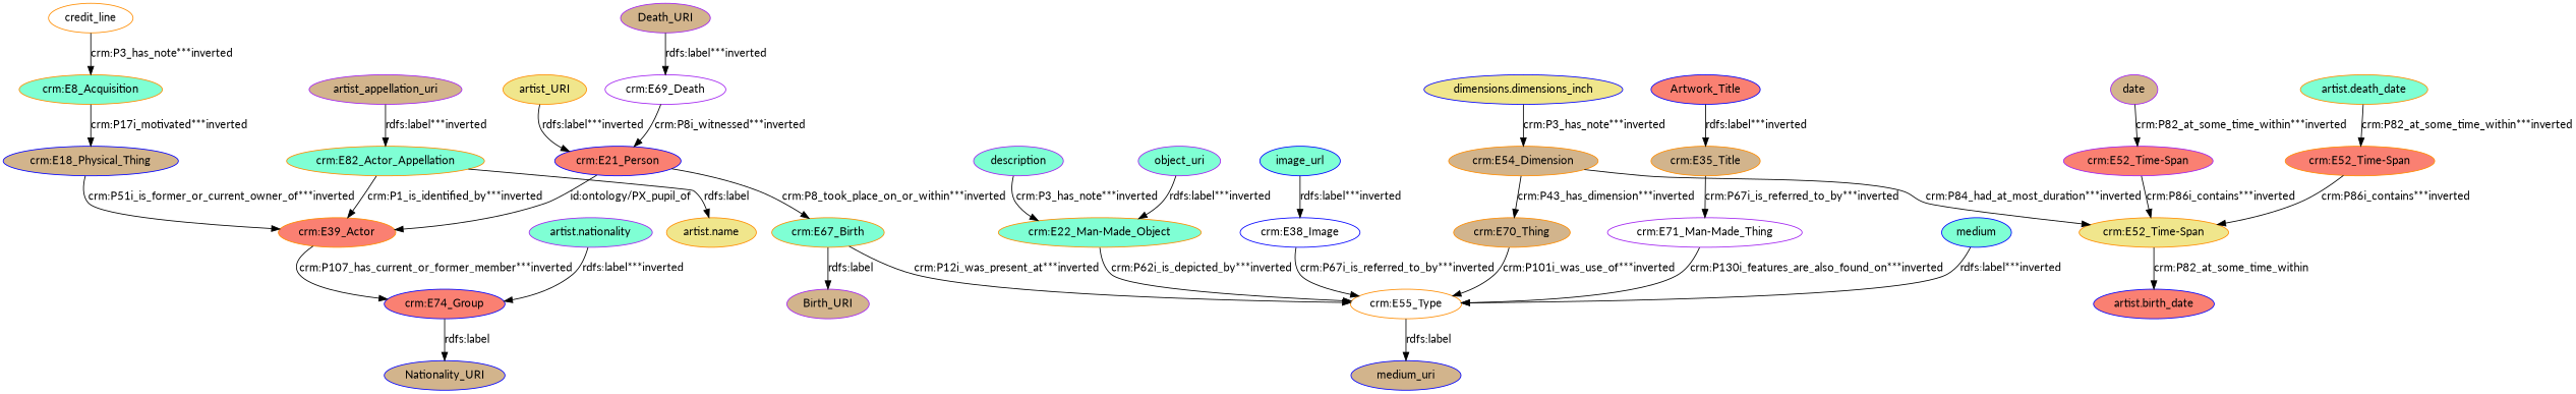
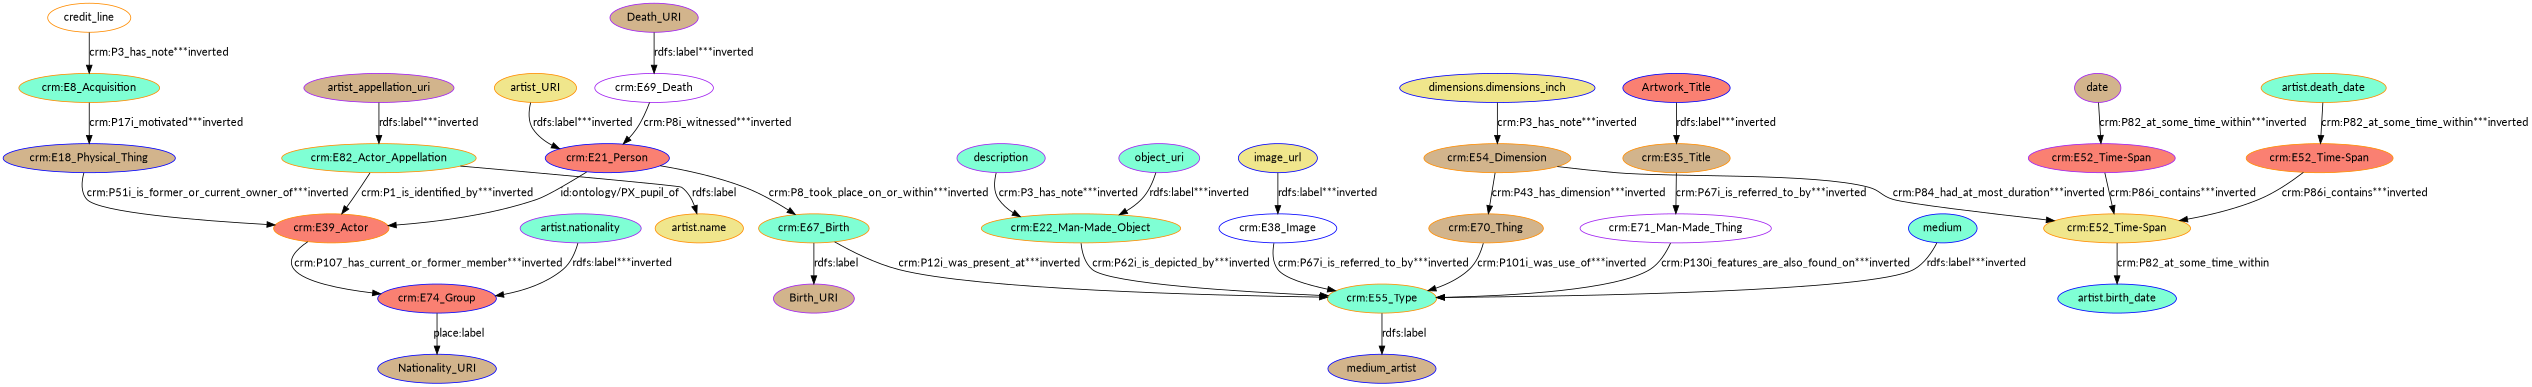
  digraph {
    fontname=Lato
    node [color=darkorange fillcolor=tan fontname=Lato style=filled type=attribute_name]
    edge [fontname=Lato type=st_property_uri]
    n1 [color=blue fillcolor=salmon label=Artwork_Title]
    n2 [label="crm:E35_Title" type=class_uri]
    n3 [color=purple fillcolor=white label="crm:E71_Man-Made_Thing" type=class_uri]
-   n4 [fillcolor=white label="crm:E55_Type" type=class_uri]
+   n4 [fillcolor=aquamarine label="crm:E55_Type" type=class_uri]
    n5 [color=purple label=Death_URI]
    n6 [color=purple fillcolor=white label="crm:E69_Death" type=class_uri]
    n7 [color=blue fillcolor=salmon label="crm:E21_Person" type=class_uri]
    n8 [fillcolor=salmon label="crm:E39_Actor" type=class_uri]
    n9 [fillcolor=aquamarine label="crm:E67_Birth" type=class_uri]
    n10 [fillcolor=aquamarine label="artist.death_date"]
    n11 [fillcolor=salmon label="crm:E52_Time-Span" type=class_uri]
    n12 [fillcolor=khaki label="crm:E52_Time-Span" type=class_uri]
-   n13 [color=blue fillcolor=salmon label="artist.birth_date"]
+   n13 [color=blue fillcolor=aquamarine label="artist.birth_date"]
    n14 [color=purple fillcolor=aquamarine label="artist.nationality"]
    n15 [color=blue fillcolor=salmon label="crm:E74_Group" type=class_uri]
    n16 [color=blue label=Nationality_URI]
    n17 [fillcolor=khaki label=artist_URI]
    n18 [color=purple label=Birth_URI]
    n19 [color=purple label=artist_appellation_uri]
    n20 [fillcolor=aquamarine label="crm:E82_Actor_Appellation" type=class_uri]
    n21 [fillcolor=khaki label="artist.name"]
    n22 [fillcolor=white label=credit_line]
    n23 [fillcolor=aquamarine label="crm:E8_Acquisition" type=class_uri]
    n24 [color=blue label="crm:E18_Physical_Thing" type=class_uri]
-   n25 [color=blue label=medium_uri]
+   n25 [color=blue label=medium_artist]
    n26 [fillcolor=aquamarine label="crm:E22_Man-Made_Object" type=class_uri]
    n27 [color=blue fillcolor=white label="crm:E38_Image" type=class_uri]
    n28 [color=purple fillcolor=salmon label="crm:E52_Time-Span" type=class_uri]
    n29 [label="crm:E54_Dimension" type=class_uri]
    n30 [label="crm:E70_Thing" type=class_uri]
    n31 [color=purple label=date]
    n32 [color=purple fillcolor=aquamarine label=description]
    n33 [color=blue fillcolor=khaki label="dimensions.dimensions_inch"]
-   n34 [color=blue fillcolor=aquamarine label=image_url]
+   n34 [color=blue fillcolor=khaki label=image_url]
    n35 [color=blue fillcolor=aquamarine label=medium]
    n36 [color=purple fillcolor=aquamarine label=object_uri]
    n1 -> n2 [label="rdfs:label***inverted"]
    n2 -> n3 [label="crm:P67i_is_referred_to_by***inverted" type=inherited]
    n3 -> n4 [label="crm:P130i_features_are_also_found_on***inverted" type=inherited]
    n4 -> n25 [label="rdfs:label"]
    n5 -> n6 [label="rdfs:label***inverted"]
    n6 -> n7 [label="crm:P8i_witnessed***inverted" type=inherited]
    n7 -> n8 [label="id:ontology/PX_pupil_of" type=direct_property_uri]
    n7 -> n9 [label="crm:P8_took_place_on_or_within***inverted" type=inherited]
    n8 -> n15 [label="crm:P107_has_current_or_former_member***inverted" type=direct_property_uri]
    n9 -> n4 [label="crm:P12i_was_present_at***inverted" type=inherited]
    n9 -> n18 [label="rdfs:label"]
    n10 -> n11 [label="crm:P82_at_some_time_within***inverted"]
    n11 -> n12 [label="crm:P86i_contains***inverted" type=direct_property_uri]
    n12 -> n13 [label="crm:P82_at_some_time_within"]
    n14 -> n15 [label="rdfs:label***inverted"]
-   n15 -> n16 [label="rdfs:label"]
+   n15 -> n16 [label="place:label"]
    n17 -> n7 [label="rdfs:label***inverted"]
    n19 -> n20 [label="rdfs:label***inverted"]
    n20 -> n8 [label="crm:P1_is_identified_by***inverted" type=inherited]
    n20 -> n21 [label="rdfs:label"]
    n22 -> n23 [label="crm:P3_has_note***inverted"]
    n23 -> n24 [label="crm:P17i_motivated***inverted" type=inherited]
    n24 -> n8 [label="crm:P51i_is_former_or_current_owner_of***inverted" type=direct_property_uri]
    n26 -> n4 [label="crm:P62i_is_depicted_by***inverted" type=inherited]
    n27 -> n4 [label="crm:P67i_is_referred_to_by***inverted" type=inherited]
    n28 -> n12 [label="crm:P86i_contains***inverted" type=direct_property_uri]
    n29 -> n12 [label="crm:P84_had_at_most_duration***inverted" type=direct_property_uri]
    n29 -> n30 [label="crm:P43_has_dimension***inverted" type=direct_property_uri]
    n30 -> n4 [label="crm:P101i_was_use_of***inverted" type=direct_property_uri]
    n31 -> n28 [label="crm:P82_at_some_time_within***inverted"]
    n32 -> n26 [label="crm:P3_has_note***inverted"]
    n33 -> n29 [label="crm:P3_has_note***inverted"]
    n34 -> n27 [label="rdfs:label***inverted"]
    n35 -> n4 [label="rdfs:label***inverted"]
    n36 -> n26 [label="rdfs:label***inverted"]
  }
